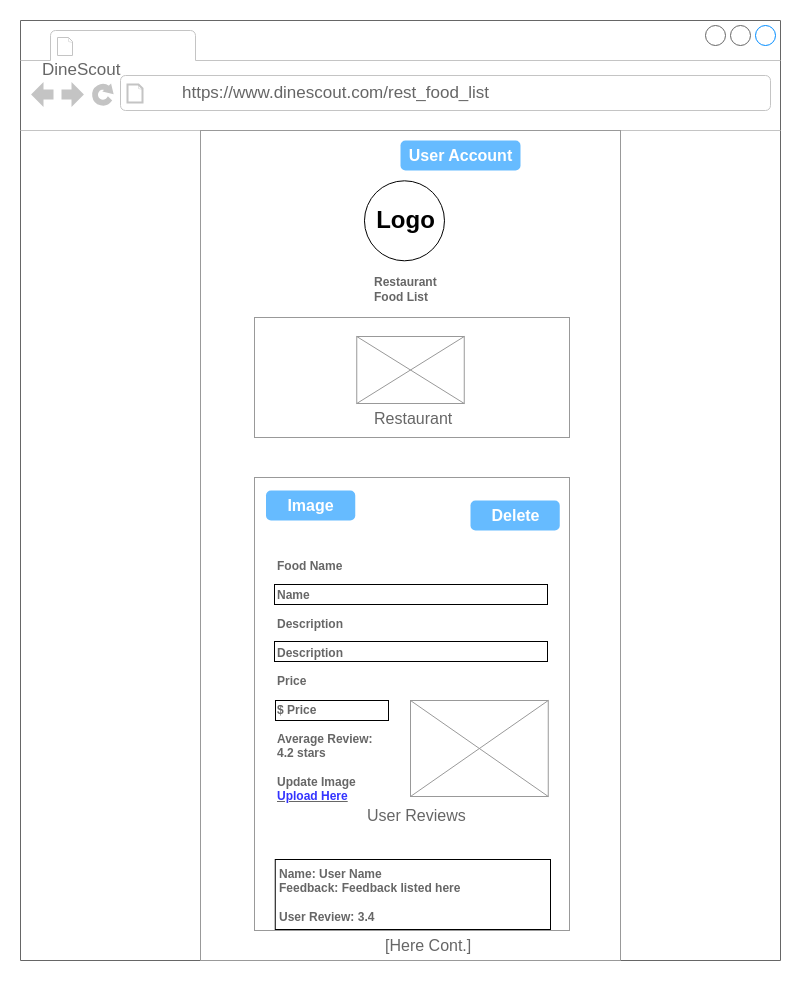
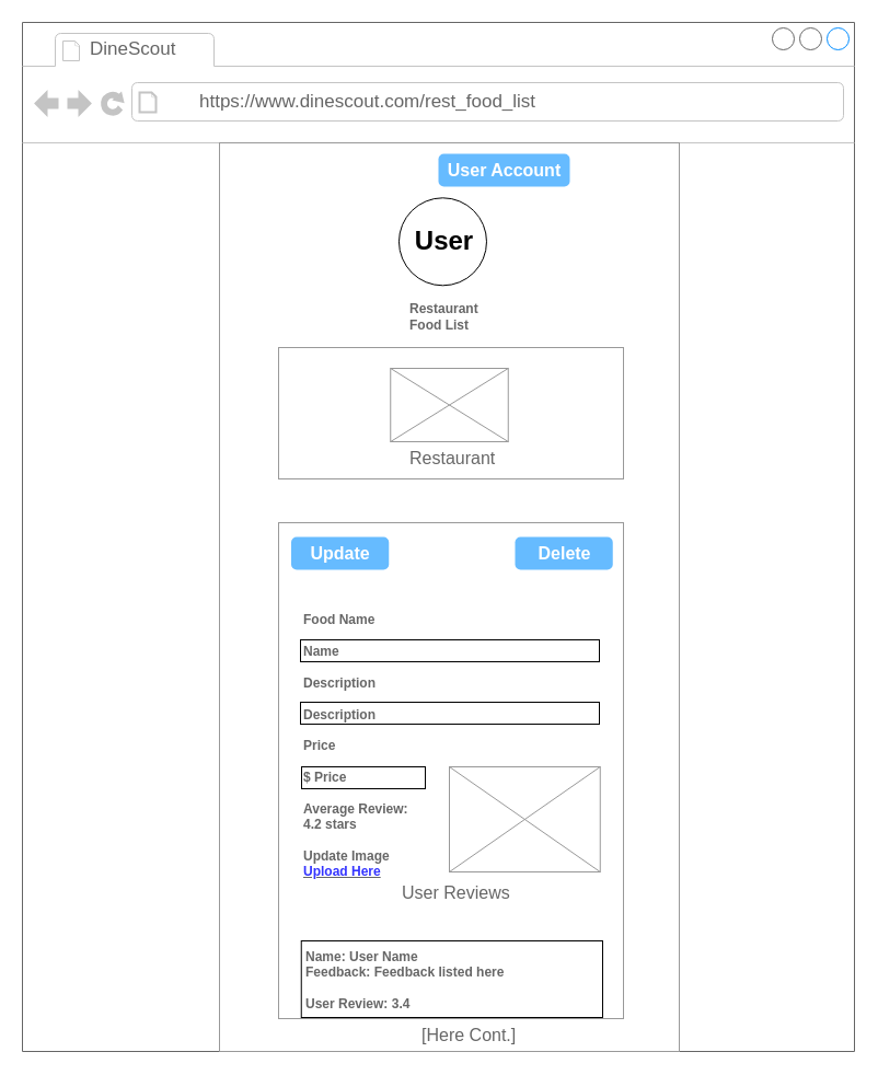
  <mxCell id="0" />
  <mxCell id="1" parent="0" />
  <mxCell id="2" value="" style="strokeWidth=1;shadow=0;dashed=0;align=center;html=1;shape=mxgraph.mockup.containers.browserWindow;rSize=0;strokeColor=#666666;strokeColor2=#008cff;strokeColor3=#c4c4c4;mainText=,;recursiveResize=0;" vertex="1" parent="1"><mxGeometry x="20" y="20" width="760" height="940" as="geometry" /></mxCell>
- <mxCell id="3" value="DineScout" style="strokeWidth=1;shadow=0;dashed=0;align=center;html=1;shape=mxgraph.mockup.containers.anchor;fontSize=17;fontColor=#666666;align=left;whiteSpace=wrap;" vertex="1" parent="2"><mxGeometry x="20" y="37" width="110" height="26" as="geometry" /></mxCell>
+ <mxCell id="3" value="DineScout" style="strokeWidth=1;shadow=0;dashed=0;align=center;html=1;shape=mxgraph.mockup.containers.anchor;fontSize=17;fontColor=#666666;align=left;whiteSpace=wrap;" vertex="1" parent="2"><mxGeometry x="60" y="12" width="110" height="26" as="geometry" /></mxCell>
  <mxCell id="4" value="https://www.dinescout.com/rest_food_list" style="strokeWidth=1;shadow=0;dashed=0;align=center;html=1;shape=mxgraph.mockup.containers.anchor;rSize=0;fontSize=17;fontColor=#666666;align=left;" vertex="1" parent="2"><mxGeometry x="160" y="60" width="250" height="26" as="geometry" /></mxCell>
  <mxCell id="5" value="" style="strokeWidth=1;shadow=0;dashed=0;align=center;html=1;shape=mxgraph.mockup.forms.rrect;rSize=0;strokeColor=#999999;fillColor=#ffffff;" vertex="1" parent="2"><mxGeometry x="180" y="110" width="420" height="830" as="geometry" /></mxCell>
  <mxCell id="6" value="&lt;div&gt;&lt;b&gt;Restaurant&lt;/b&gt;&lt;/div&gt;&lt;div&gt;&lt;b&gt;Food List&lt;/b&gt;&lt;/div&gt;" style="strokeWidth=1;shadow=0;dashed=0;align=center;html=1;shape=mxgraph.mockup.forms.anchor;fontSize=12;fontColor=#666666;align=left;resizeWidth=1;spacingLeft=0;" vertex="1" parent="5"><mxGeometry width="273" height="40" relative="1" as="geometry"><mxPoint x="172" y="139" as="offset" /></mxGeometry></mxCell>
  <mxCell id="7" value="" style="strokeWidth=1;shadow=0;dashed=0;align=center;html=1;shape=mxgraph.mockup.forms.rrect;rSize=0;strokeColor=#999999;fontColor=#666666;align=left;spacingLeft=5;resizeWidth=1;" vertex="1" parent="5"><mxGeometry width="315" height="120" relative="1" as="geometry"><mxPoint x="54" y="187" as="offset" /></mxGeometry></mxCell>
  <mxCell id="8" value="&lt;span style=&quot;font-size: 16px;&quot;&gt;Restaurant&lt;/span&gt;" style="strokeWidth=1;shadow=0;dashed=0;align=center;html=1;shape=mxgraph.mockup.forms.anchor;fontSize=12;fontColor=#666666;align=left;resizeWidth=1;spacingLeft=0;" vertex="1" parent="5"><mxGeometry width="70" height="20" relative="1" as="geometry"><mxPoint x="172" y="278" as="offset" /></mxGeometry></mxCell>
  <mxCell id="9" value="" style="ellipse;whiteSpace=wrap;html=1;aspect=fixed;" vertex="1" parent="5"><mxGeometry x="163.98" y="50.303" width="80" height="80" as="geometry" /></mxCell>
- <mxCell id="10" value="Logo" style="text;strokeColor=none;fillColor=none;html=1;fontSize=24;fontStyle=1;verticalAlign=middle;align=center;" vertex="1" parent="5"><mxGeometry x="100" y="67.61" width="210" height="45.39" as="geometry" /></mxCell>
+ <mxCell id="10" value="User" style="text;strokeColor=none;fillColor=none;html=1;fontSize=24;fontStyle=1;verticalAlign=middle;align=center;" vertex="1" parent="5"><mxGeometry x="100" y="67.61" width="210" height="45.39" as="geometry" /></mxCell>
  <mxCell id="11" value="" style="verticalLabelPosition=bottom;shadow=0;dashed=0;align=center;html=1;verticalAlign=top;strokeWidth=1;shape=mxgraph.mockup.graphics.simpleIcon;strokeColor=#999999;" vertex="1" parent="5"><mxGeometry x="156.25" y="206" width="107.5" height="67" as="geometry" /></mxCell>
  <mxCell id="12" value="User Account" style="strokeWidth=1;shadow=0;dashed=0;align=center;html=1;shape=mxgraph.mockup.forms.rrect;rSize=5;strokeColor=none;fontColor=#ffffff;fillColor=#66bbff;fontSize=16;fontStyle=1;" vertex="1" parent="5"><mxGeometry x="200" y="10" width="120" height="30" as="geometry" /></mxCell>
  <mxCell id="13" value="&lt;span style=&quot;font-size: 16px;&quot;&gt;[Here Cont.]&lt;/span&gt;" style="strokeWidth=1;shadow=0;dashed=0;align=center;html=1;shape=mxgraph.mockup.forms.anchor;fontSize=12;fontColor=#666666;align=left;resizeWidth=1;spacingLeft=0;" vertex="1" parent="5"><mxGeometry x="183.25" y="805" width="70" height="20" as="geometry" /></mxCell>
  <mxCell id="14" value="" style="strokeWidth=1;shadow=0;dashed=0;align=center;html=1;shape=mxgraph.mockup.forms.rrect;rSize=0;strokeColor=#999999;fontColor=#666666;align=left;spacingLeft=5;resizeWidth=1;" vertex="1" parent="1"><mxGeometry x="254" y="477" width="315" height="453" as="geometry" /></mxCell>
  <mxCell id="15" value="" style="verticalLabelPosition=bottom;shadow=0;dashed=0;align=center;html=1;verticalAlign=top;strokeWidth=1;shape=mxgraph.mockup.graphics.simpleIcon;strokeColor=#999999;" vertex="1" parent="1"><mxGeometry x="410" y="700" width="137.75" height="96" as="geometry" /></mxCell>
  <mxCell id="16" value="" style="rounded=0;whiteSpace=wrap;html=1;" vertex="1" parent="1"><mxGeometry x="274.75" y="859" width="275.25" height="70" as="geometry" /></mxCell>
  <mxCell id="17" value="&lt;div&gt;&lt;b&gt;Name: User Name&lt;/b&gt;&lt;/div&gt;&lt;div&gt;&lt;b&gt;Feedback: Feedback listed here&lt;/b&gt;&lt;/div&gt;&lt;div&gt;&lt;br&gt;&lt;/div&gt;&lt;div&gt;&lt;b&gt;User Review: 3.4&lt;/b&gt;&lt;/div&gt;" style="strokeWidth=1;shadow=0;dashed=0;align=center;html=1;shape=mxgraph.mockup.forms.anchor;fontSize=12;fontColor=#666666;align=left;resizeWidth=1;spacingLeft=0;perimeterSpacing=5;" vertex="1" parent="1"><mxGeometry x="277" y="875" width="273" height="40" as="geometry" /></mxCell>
- <mxCell id="18" value="Delete" style="strokeWidth=1;shadow=0;dashed=0;align=center;html=1;shape=mxgraph.mockup.forms.rrect;rSize=5;strokeColor=none;fontColor=#ffffff;fillColor=#66bbff;fontSize=16;fontStyle=1;" vertex="1" parent="1"><mxGeometry x="470" y="500" width="89.25" height="30" as="geometry" /></mxCell>
- <mxCell id="19" value="Image" style="strokeWidth=1;shadow=0;dashed=0;align=center;html=1;shape=mxgraph.mockup.forms.rrect;rSize=5;strokeColor=none;fontColor=#ffffff;fillColor=#66bbff;fontSize=16;fontStyle=1;" vertex="1" parent="1"><mxGeometry x="265.5" y="490" width="89.25" height="30" as="geometry" /></mxCell>
+ <mxCell id="18" value="Delete" style="strokeWidth=1;shadow=0;dashed=0;align=center;html=1;shape=mxgraph.mockup.forms.rrect;rSize=5;strokeColor=none;fontColor=#ffffff;fillColor=#66bbff;fontSize=16;fontStyle=1;" vertex="1" parent="1"><mxGeometry x="470" y="490" width="89.25" height="30" as="geometry" /></mxCell>
+ <mxCell id="19" value="Update" style="strokeWidth=1;shadow=0;dashed=0;align=center;html=1;shape=mxgraph.mockup.forms.rrect;rSize=5;strokeColor=none;fontColor=#ffffff;fillColor=#66bbff;fontSize=16;fontStyle=1;" vertex="1" parent="1"><mxGeometry x="265.5" y="490" width="89.25" height="30" as="geometry" /></mxCell>
  <mxCell id="20" value="" style="rounded=0;whiteSpace=wrap;html=1;" vertex="1" parent="1"><mxGeometry x="274" y="584" width="273" height="20" as="geometry" /></mxCell>
  <mxCell id="21" value="" style="rounded=0;whiteSpace=wrap;html=1;" vertex="1" parent="1"><mxGeometry x="274" y="641" width="273" height="20" as="geometry" /></mxCell>
  <mxCell id="22" value="" style="rounded=0;whiteSpace=wrap;html=1;" vertex="1" parent="1"><mxGeometry x="275" y="700" width="113" height="20" as="geometry" /></mxCell>
  <mxCell id="23" value="&lt;span style=&quot;font-size: 16px;&quot;&gt;User Reviews&lt;/span&gt;" style="strokeWidth=1;shadow=0;dashed=0;align=center;html=1;shape=mxgraph.mockup.forms.anchor;fontSize=12;fontColor=#666666;align=left;resizeWidth=1;spacingLeft=0;" vertex="1" parent="1"><mxGeometry x="365" y="805" width="70" height="20" as="geometry" /></mxCell>
  <mxCell id="24" value="&lt;div&gt;&lt;b&gt;Food Name&lt;/b&gt;&lt;/div&gt;&lt;div&gt;&lt;b&gt;&lt;br&gt;&lt;/b&gt;&lt;/div&gt;&lt;div&gt;&lt;b&gt;Name&lt;/b&gt;&lt;/div&gt;&lt;div&gt;&lt;b&gt;&lt;br&gt;&lt;/b&gt;&lt;/div&gt;&lt;div&gt;&lt;b&gt;Description&lt;/b&gt;&lt;/div&gt;&lt;div&gt;&lt;b&gt;&lt;br&gt;&lt;/b&gt;&lt;/div&gt;&lt;div&gt;&lt;b&gt;Description&lt;/b&gt;&lt;/div&gt;&lt;div&gt;&lt;b&gt;&lt;br&gt;&lt;/b&gt;&lt;/div&gt;&lt;div&gt;&lt;b&gt;Price&lt;/b&gt;&lt;/div&gt;&lt;div&gt;&lt;b&gt;&lt;br&gt;&lt;/b&gt;&lt;/div&gt;&lt;div&gt;&lt;b&gt;$ Price&lt;/b&gt;&lt;/div&gt;&lt;div&gt;&lt;b&gt;&lt;br&gt;&lt;/b&gt;&lt;/div&gt;&lt;div&gt;&lt;b&gt;Average Review:&lt;/b&gt;&lt;/div&gt;&lt;div&gt;&lt;b&gt;4.2 stars&lt;/b&gt;&lt;/div&gt;&lt;div&gt;&lt;b&gt;&lt;br&gt;&lt;/b&gt;&lt;/div&gt;&lt;div&gt;&lt;b&gt;Update Image&lt;/b&gt;&lt;/div&gt;&lt;div&gt;&lt;b&gt;&lt;u&gt;&lt;font color=&quot;#3333ff&quot;&gt;Upload Here&lt;/font&gt;&lt;/u&gt;&lt;/b&gt;&lt;/div&gt;" style="strokeWidth=1;shadow=0;dashed=0;align=center;html=1;shape=mxgraph.mockup.forms.anchor;fontSize=12;fontColor=#666666;align=left;resizeWidth=1;spacingLeft=0;perimeterSpacing=5;" vertex="1" parent="1"><mxGeometry x="274.75" y="661" width="273" height="40" as="geometry" /></mxCell>
